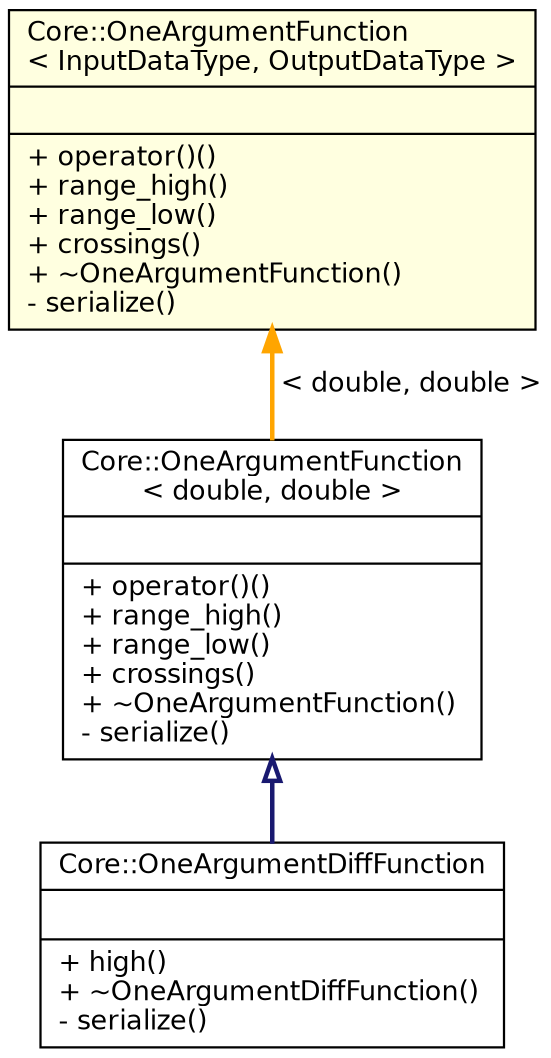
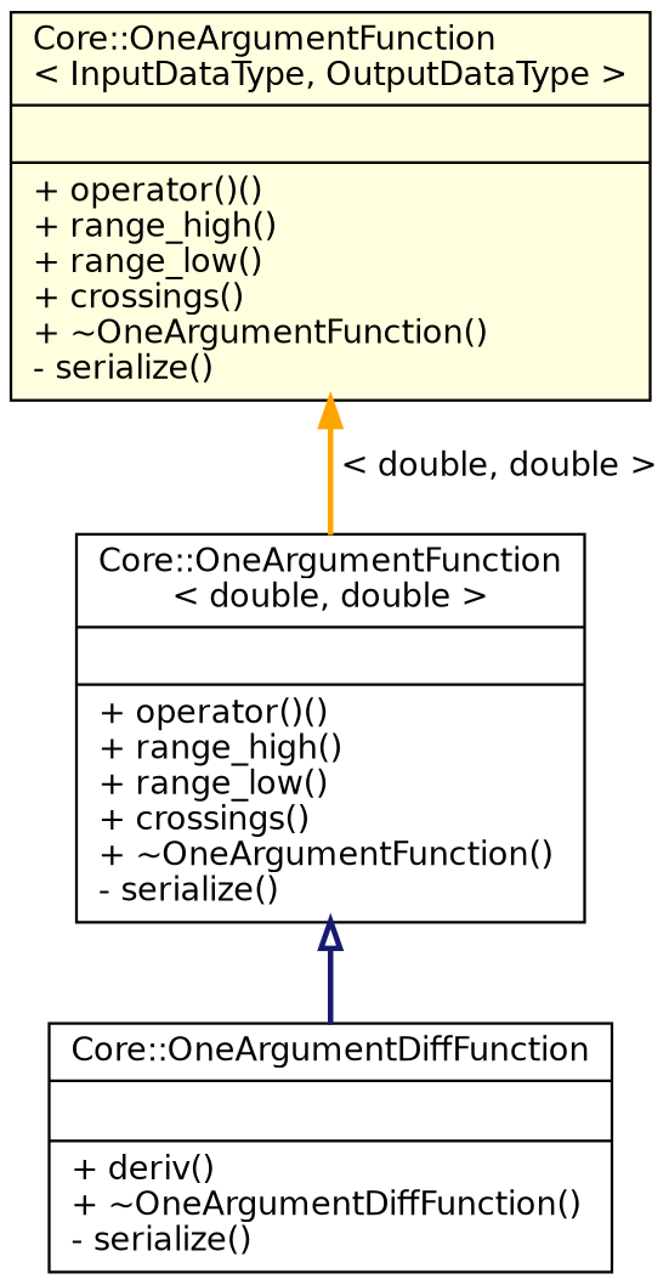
  digraph {
    node [color=black fillcolor=white fontname=Helvetica fontsize=12 shape=record style=filled]
    edge [dir=back fontname=Helvetica fontsize=12 labelfontname=Helvetica labelfontsize=12 style=bold]
-   n1 [fontcolor=black height=0.2 label="{Core::OneArgumentDiffFunction\n||+ high()\l+ ~OneArgumentDiffFunction()\l- serialize()\l}" width=0.4]
+   n1 [fontcolor=black height=0.2 label="{Core::OneArgumentDiffFunction\n||+ deriv()\l+ ~OneArgumentDiffFunction()\l- serialize()\l}" width=0.4]
    n2 [height=0.2 label="{Core::OneArgumentFunction\l\< double, double \>\n||+ operator()()\l+ range_high()\l+ range_low()\l+ crossings()\l+ ~OneArgumentFunction()\l- serialize()\l}" width=0.4]
    n3 [fillcolor=lightyellow height=0.2 label="{Core::OneArgumentFunction\l\< InputDataType, OutputDataType \>\n||+ operator()()\l+ range_high()\l+ range_low()\l+ crossings()\l+ ~OneArgumentFunction()\l- serialize()\l}" width=0.4]
    n2 -> n1 [arrowtail=onormal color=midnightblue]
    n3 -> n2 [color=orange label=" \< double, double \>"]
  }
